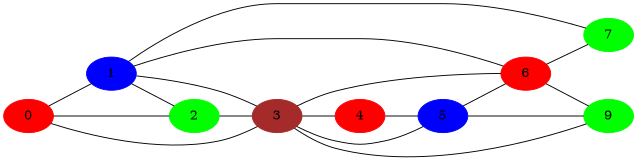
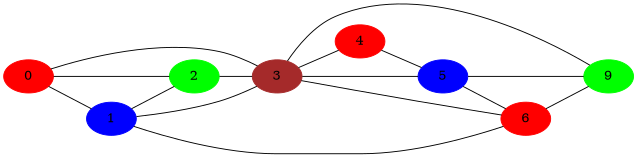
  graph {
    rankdir=LR
    node [color=red style=filled]
    0
    1 [color=blue]
    2 [color=green]
    3 [color=brown]
    6
-   7 [color=green]
    4
    5 [color=blue]
    9 [color=green]
    0 -- 1
    0 -- 2
    0 -- 3
    1 -- 2
    1 -- 3
    1 -- 6
-   1 -- 7
    2 -- 3
    3 -- 6
    3 -- 4
    3 -- 5
    3 -- 9
-   6 -- 7
    6 -- 9
    4 -- 5
    5 -- 6
    5 -- 9
  }
